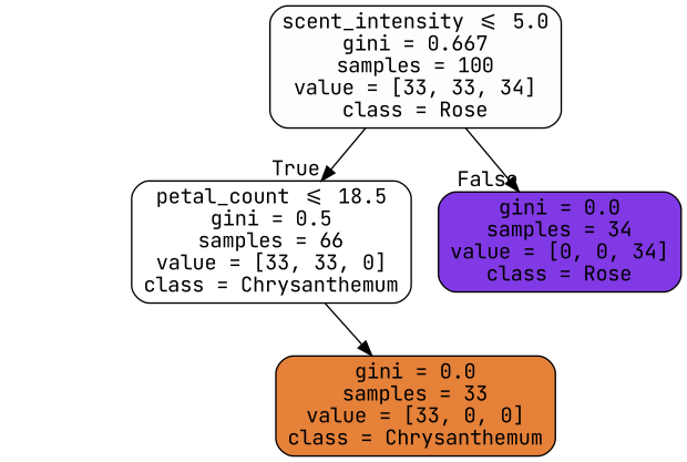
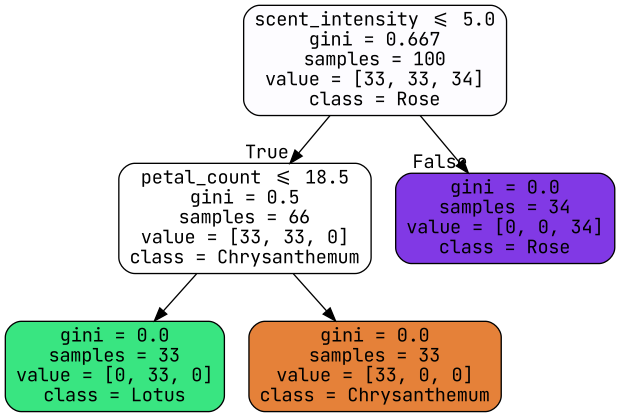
  digraph {
    fontname="JetBrains Mono"
    node [color=black fontname="JetBrains Mono" shape=box style="filled, rounded"]
    edge [fontname="JetBrains Mono"]
    n1 [fillcolor="#fdfcff" label="scent_intensity <= 5.0\ngini = 0.667\nsamples = 100\nvalue = [33, 33, 34]\nclass = Rose"]
    n2 [fillcolor="#ffffff" label="petal_count <= 18.5\ngini = 0.5\nsamples = 66\nvalue = [33, 33, 0]\nclass = Chrysanthemum"]
    n3 [fillcolor="#8139e5" label="gini = 0.0\nsamples = 34\nvalue = [0, 0, 34]\nclass = Rose"]
+   n4 [fillcolor="#39e581" label="gini = 0.0\nsamples = 33\nvalue = [0, 33, 0]\nclass = Lotus"]
    n5 [fillcolor="#e58139" label="gini = 0.0\nsamples = 33\nvalue = [33, 0, 0]\nclass = Chrysanthemum"]
    n1 -> n2 [headlabel=True labelangle=45 labeldistance=2.5]
    n1 -> n3 [headlabel=False labelangle=-45 labeldistance=2.5]
+   n2 -> n4
    n2 -> n5
  }
